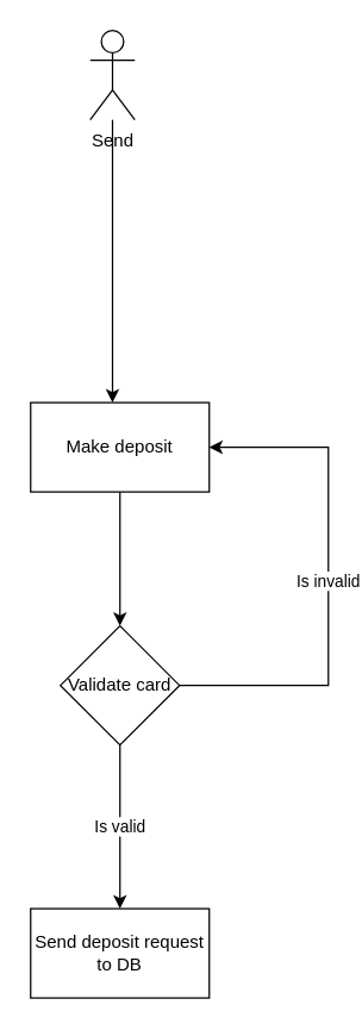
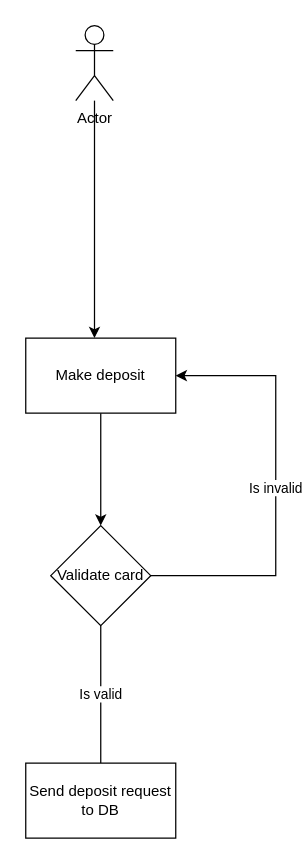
  <mxCell id="0" />
  <mxCell id="1" parent="0" />
  <mxCell id="2" style="edgeStyle=orthogonalEdgeStyle;rounded=0;orthogonalLoop=1;jettySize=auto;html=1;" edge="1" parent="1" source="3"><mxGeometry relative="1" as="geometry"><mxPoint x="75" y="270" as="targetPoint" /></mxGeometry></mxCell>
- <mxCell id="3" value="Send" style="shape=umlActor;verticalLabelPosition=bottom;verticalAlign=top;html=1;outlineConnect=0;" vertex="1" parent="1"><mxGeometry x="60" y="20" width="30" height="60" as="geometry" /></mxCell>
+ <mxCell id="3" value="Actor" style="shape=umlActor;verticalLabelPosition=bottom;verticalAlign=top;html=1;outlineConnect=0;" vertex="1" parent="1"><mxGeometry x="60" y="20" width="30" height="60" as="geometry" /></mxCell>
  <mxCell id="4" value="" style="edgeStyle=orthogonalEdgeStyle;rounded=0;orthogonalLoop=1;jettySize=auto;html=1;" edge="1" parent="1" source="5" target="8"><mxGeometry relative="1" as="geometry" /></mxCell>
  <mxCell id="5" value="Make deposit&lt;br&gt;" style="rounded=0;whiteSpace=wrap;html=1;" vertex="1" parent="1"><mxGeometry x="20" y="270" width="120" height="60" as="geometry" /></mxCell>
  <mxCell id="6" value="Is invalid" style="edgeStyle=orthogonalEdgeStyle;rounded=0;orthogonalLoop=1;jettySize=auto;html=1;entryX=1;entryY=0.5;entryDx=0;entryDy=0;" edge="1" parent="1" source="8" target="5"><mxGeometry relative="1" as="geometry"><Array as="points"><mxPoint x="220" y="460" /><mxPoint x="220" y="300" /></Array></mxGeometry></mxCell>
- <mxCell id="7" value="Is valid" style="edgeStyle=orthogonalEdgeStyle;rounded=0;orthogonalLoop=1;jettySize=auto;html=1;" edge="1" parent="1" source="8" target="9"><mxGeometry relative="1" as="geometry" /></mxCell>
+ <mxCell id="7" value="Is valid" style="edgeStyle=orthogonalEdgeStyle;rounded=0;orthogonalLoop=1;jettySize=auto;html=1;endArrow=none;" edge="1" parent="1" source="8" target="9"><mxGeometry relative="1" as="geometry" /></mxCell>
  <mxCell id="8" value="Validate card&lt;br&gt;" style="rhombus;whiteSpace=wrap;html=1;rounded=0;" vertex="1" parent="1"><mxGeometry x="40" y="420" width="80" height="80" as="geometry" /></mxCell>
  <mxCell id="9" value="Send deposit request to DB" style="whiteSpace=wrap;html=1;rounded=0;" vertex="1" parent="1"><mxGeometry x="20" y="610" width="120" height="60" as="geometry" /></mxCell>
